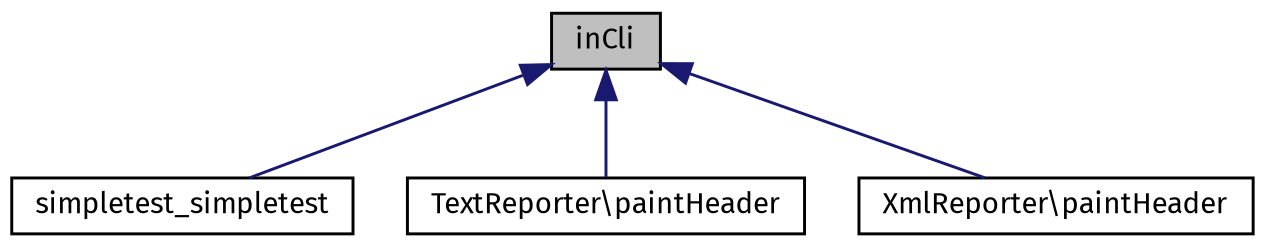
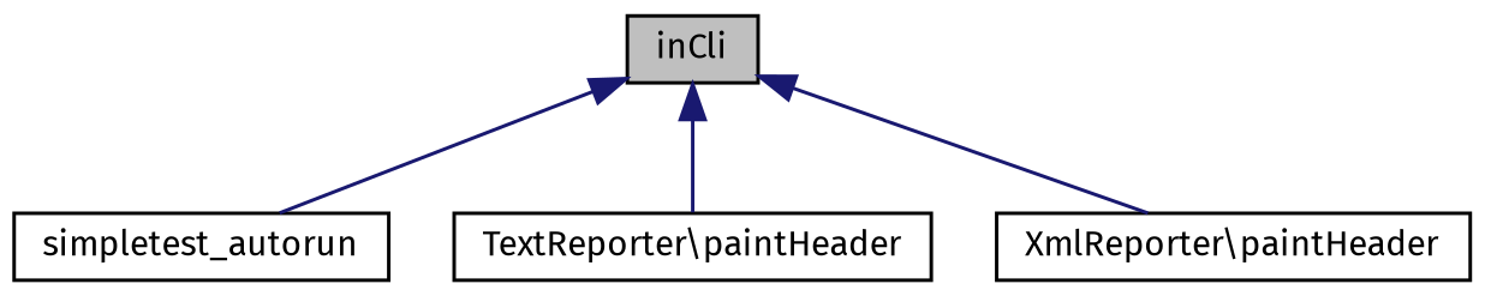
  digraph {
    rankdir=TB
    fontname="Fira Sans"
    node [color=black fillcolor=white fontname="Fira Sans" fontsize=10 shape=record style=filled]
    edge [color=midnightblue dir=back fontname="Fira Sans" fontsize=10 labelfontname=Helvetica labelfontsize=10 style=solid]
    n1 [fillcolor=grey75 fontcolor=black height=0.2 label=inCli width=0.4]
-   n2 [height=0.2 label=simpletest_simpletest width=0.4]
+   n2 [height=0.2 label=simpletest_autorun width=0.4]
    n3 [height=0.2 label="TextReporter\\paintHeader" width=0.4]
    n4 [height=0.2 label="XmlReporter\\paintHeader" width=0.4]
    n1 -> n2
    n1 -> n3
    n1 -> n4
  }
